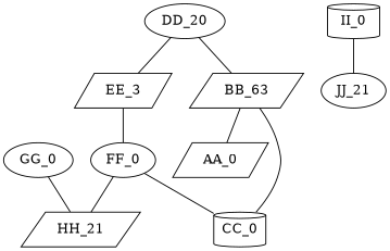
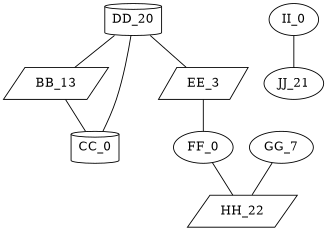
  graph {
    node [shape=parallelogram]
-   BB_13 [label=BB_63]
+   BB_13
    n2 [label=CC_0 shape=cylinder]
-   AA_0
-   DD_20 [shape=ellipse]
+   DD_20 [shape=cylinder]
    EE_3
    FF_0 [shape=ellipse]
-   HH_22 [label=HH_21]
-   GG_0 [shape=ellipse]
-   II_0 [shape=cylinder]
+   HH_22
+   GG_0 [shape=ellipse label=GG_7]
+   II_0 [shape=ellipse]
    JJ_21 [shape=ellipse]
    BB_13 -- n2
-   BB_13 -- AA_0
    DD_20 -- BB_13
-   FF_0 -- n2
+   DD_20 -- n2
    DD_20 -- EE_3
    EE_3 -- FF_0
    FF_0 -- HH_22
    GG_0 -- HH_22
    II_0 -- JJ_21
  }
